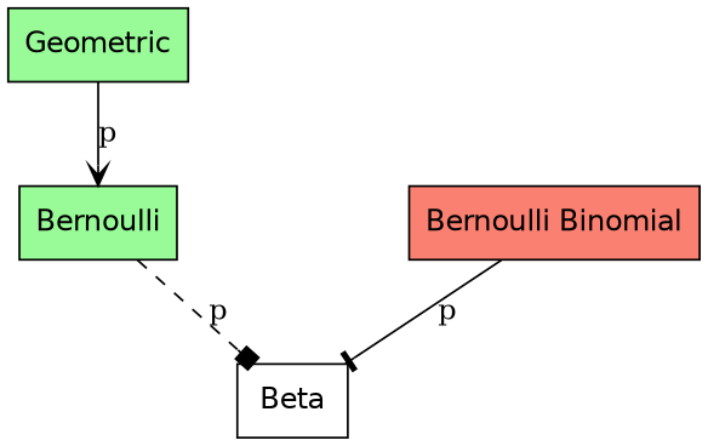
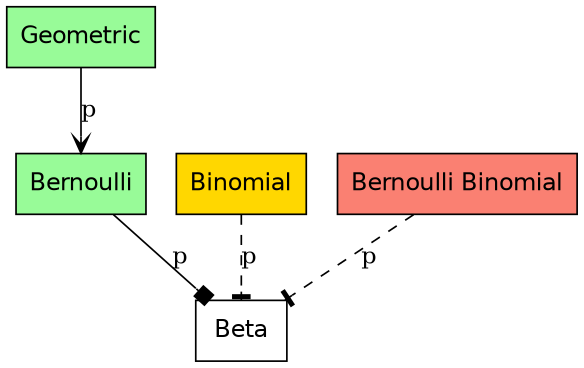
  digraph {
    node [fillcolor=palegreen fontname=Helvetica shape=box style=filled]
    edge [arrowhead=tee style=solid]
    n1 [label=Geometric]
    n2 [label=Bernoulli]
    n3 [fillcolor=white label=Beta]
+   n4 [fillcolor=gold label=Binomial]
    n5 [fillcolor=salmon label="Bernoulli Binomial"]
    n1 -> n2 [arrowhead=vee label=p]
-   n2 -> n3 [arrowhead=box label=p style=dashed]
-   n5 -> n3 [label=p]
+   n2 -> n3 [arrowhead=box label=p]
+   n4 -> n3 [label=p style=dashed]
+   n5 -> n3 [label=p style=dashed]
  }
